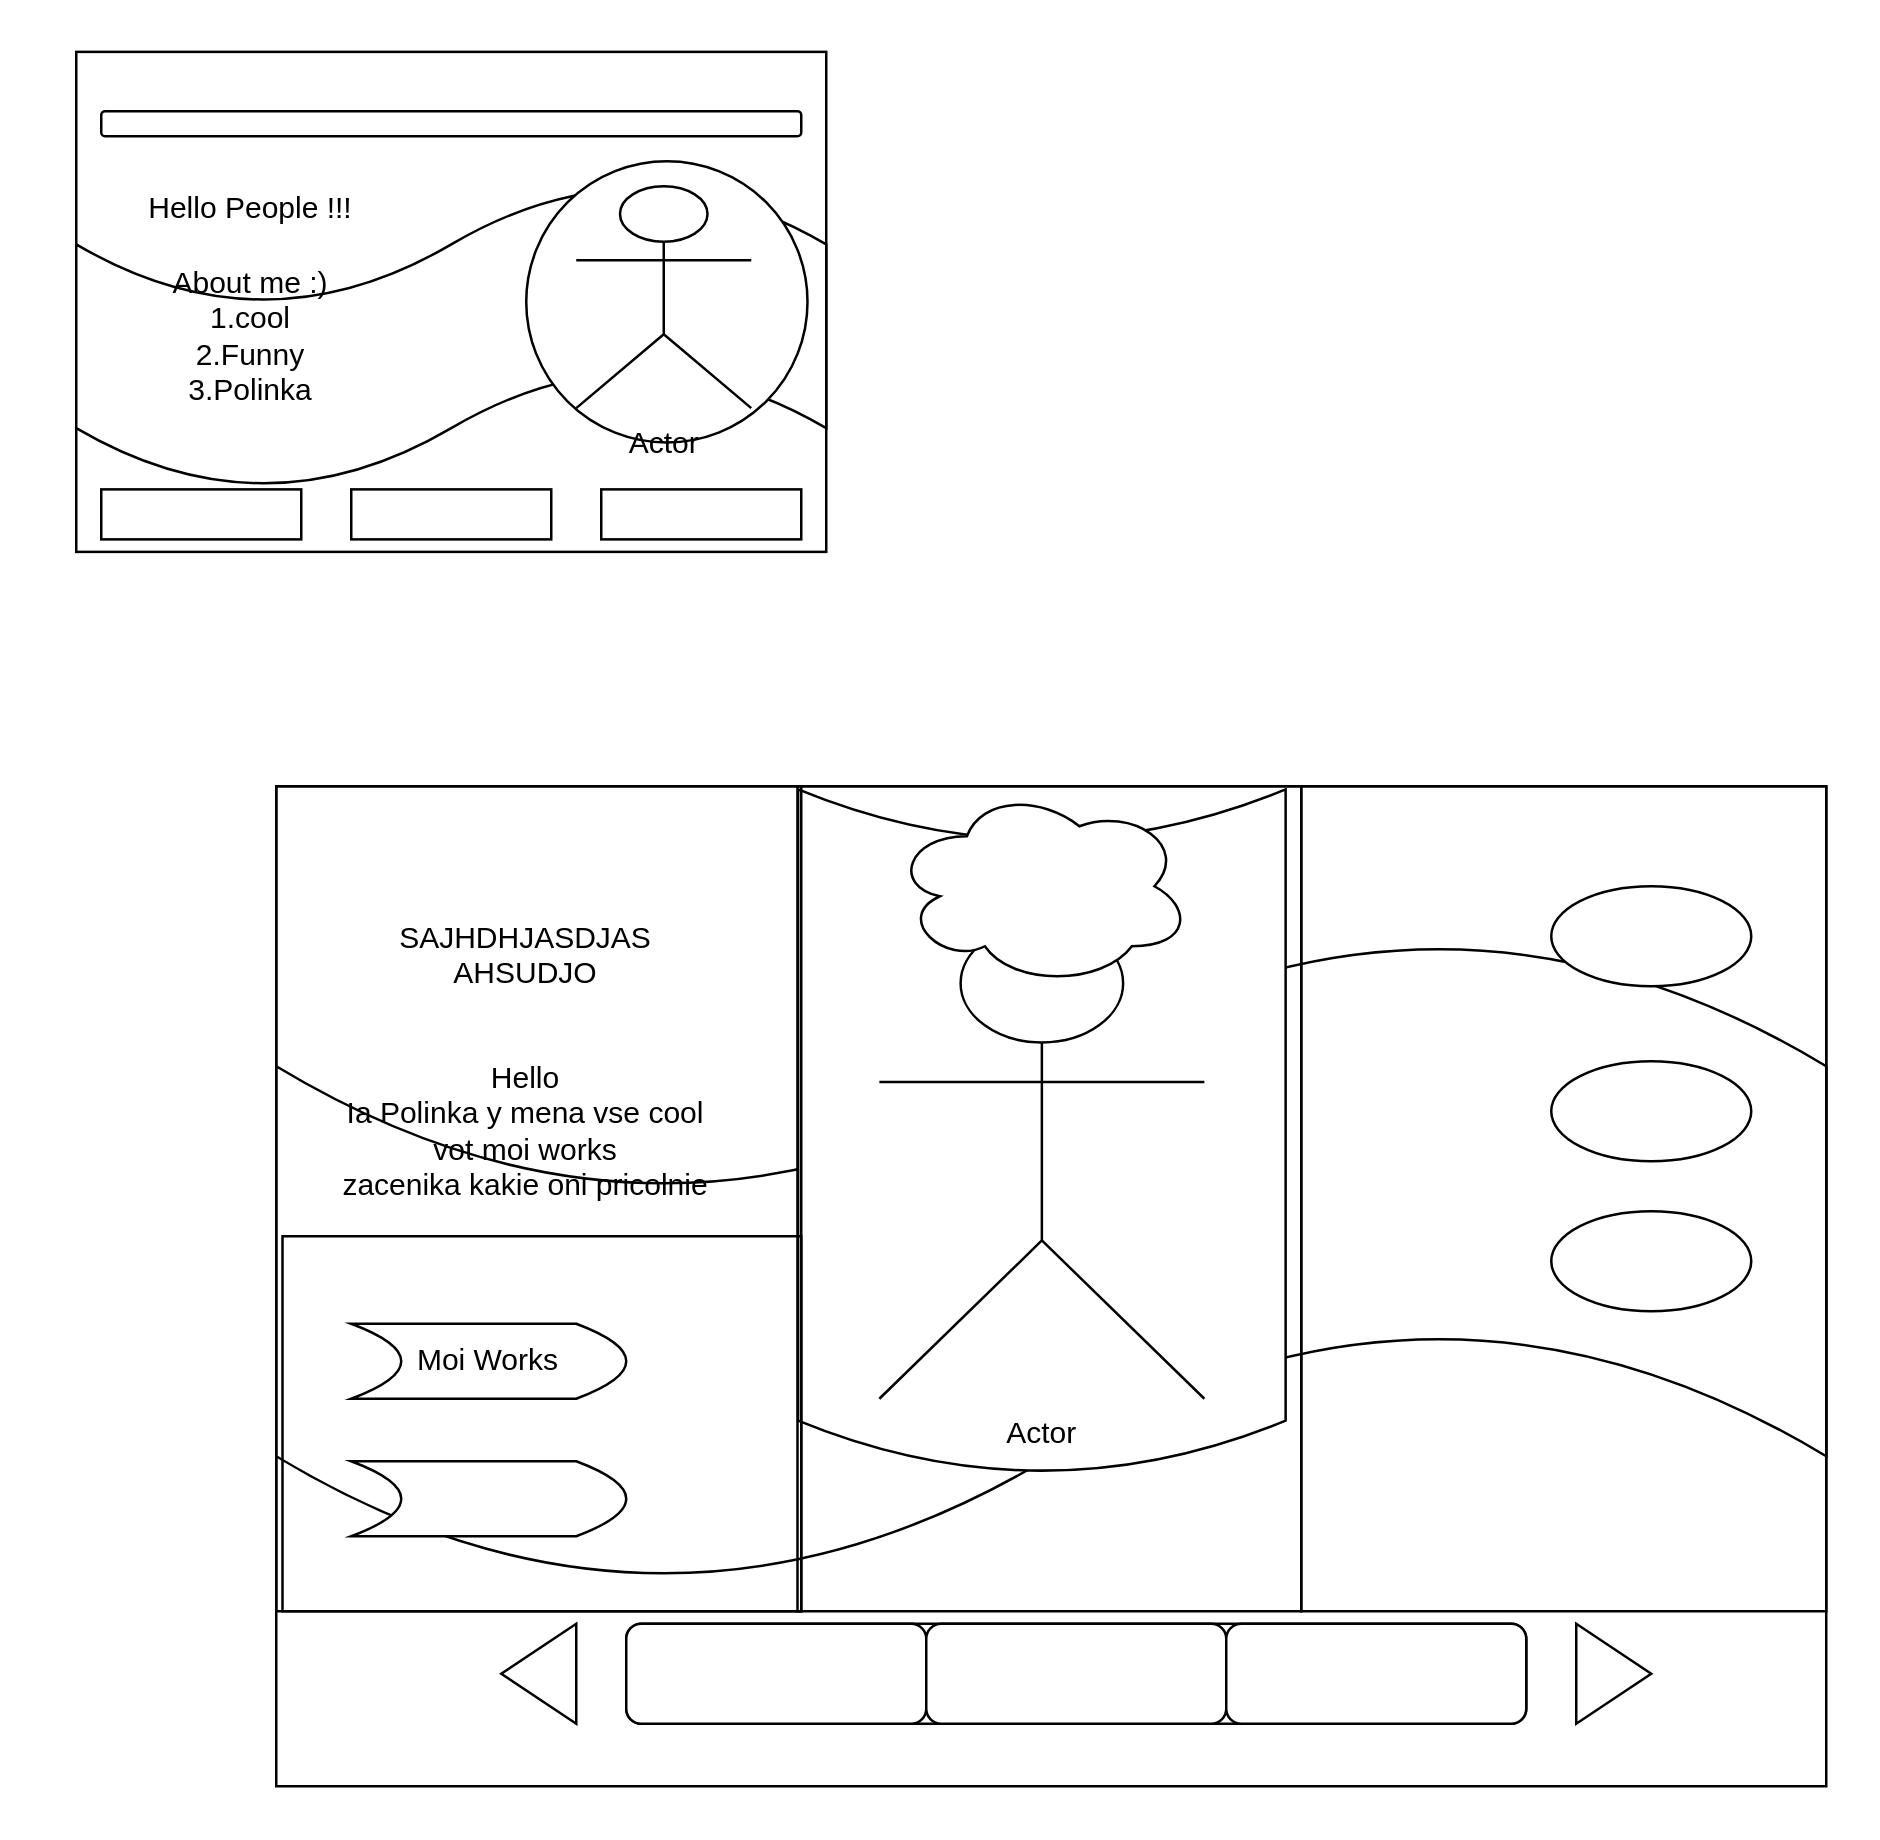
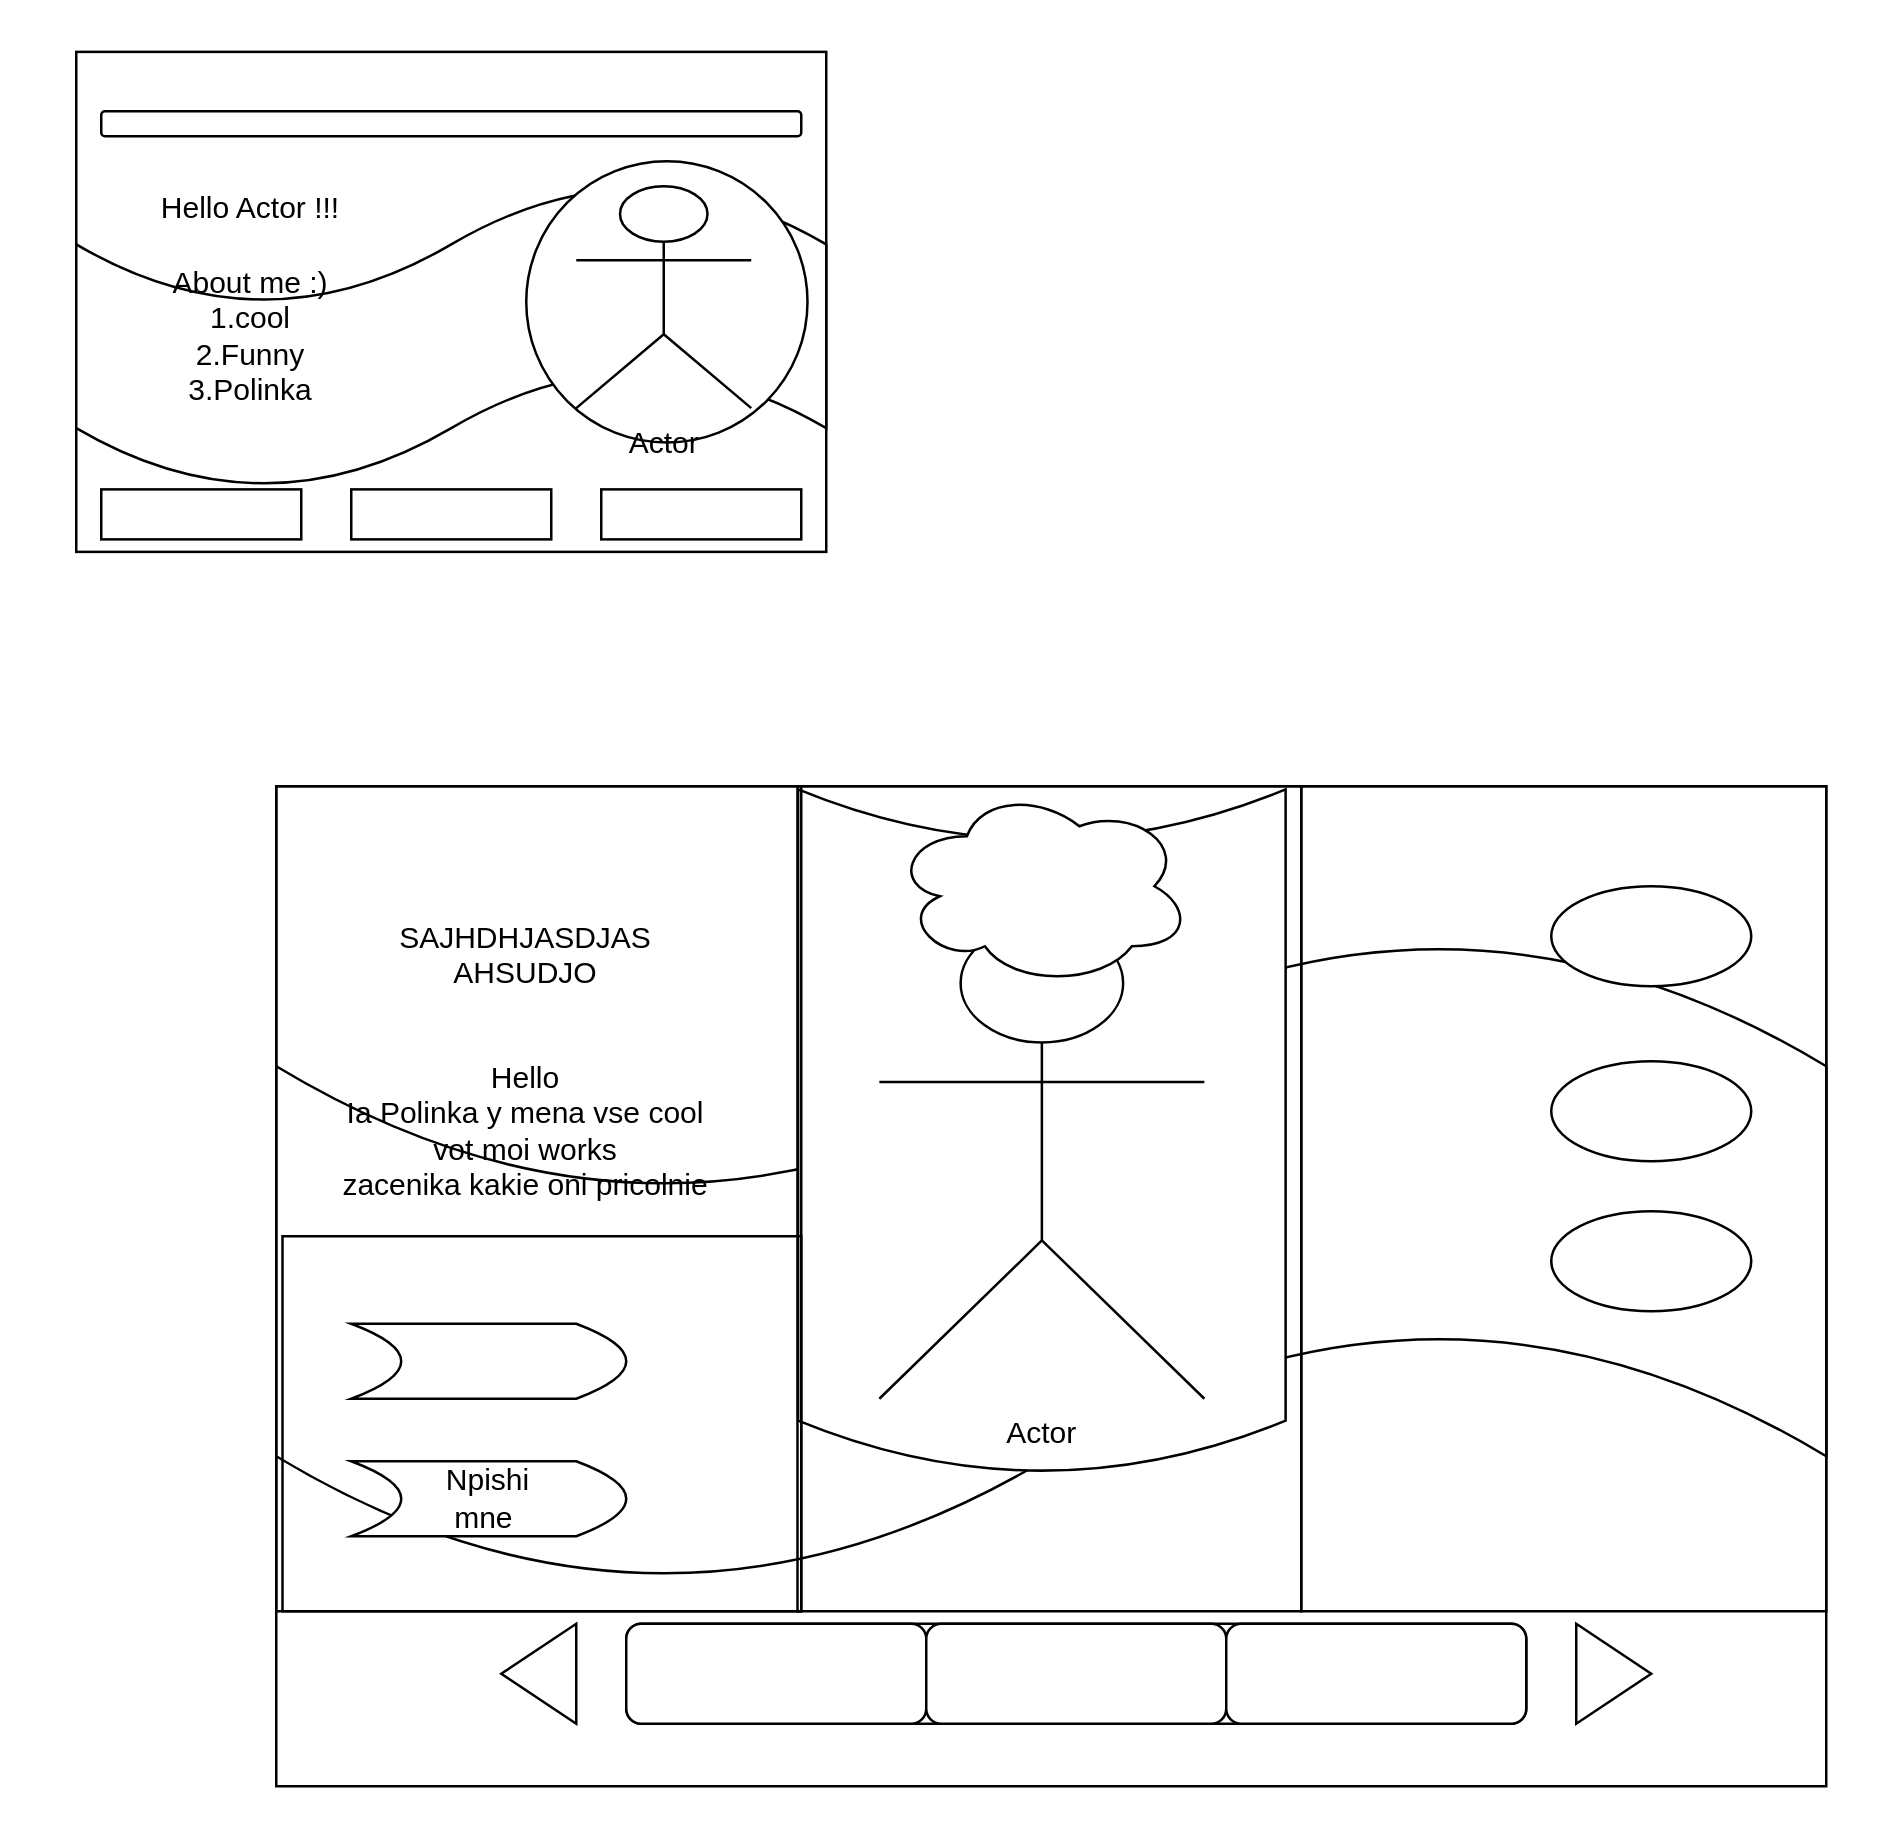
  <mxCell id="0" />
  <mxCell id="1" parent="0" />
  <mxCell id="2" value="" style="rounded=0;whiteSpace=wrap;html=1;" vertex="1" parent="1"><mxGeometry x="110" y="314" width="620" height="400" as="geometry" /></mxCell>
  <mxCell id="3" value="" style="rounded=0;whiteSpace=wrap;html=1;" vertex="1" parent="1"><mxGeometry x="30" y="20.25" width="300" height="200" as="geometry" /></mxCell>
  <mxCell id="4" value="" style="rounded=0;whiteSpace=wrap;html=1;" vertex="1" parent="1"><mxGeometry x="40" y="195.25" width="80" height="20" as="geometry" /></mxCell>
  <mxCell id="5" value="" style="shape=tape;whiteSpace=wrap;html=1;" vertex="1" parent="1"><mxGeometry x="30" y="72.75" width="300" height="122.5" as="geometry" /></mxCell>
  <mxCell id="6" value="" style="rounded=0;whiteSpace=wrap;html=1;" vertex="1" parent="1"><mxGeometry x="140" y="195.25" width="80" height="20" as="geometry" /></mxCell>
  <mxCell id="7" value="" style="ellipse;whiteSpace=wrap;html=1;aspect=fixed;" vertex="1" parent="1"><mxGeometry x="210" width="112.5" height="112.5" as="geometry" y="64" /></mxCell>
  <mxCell id="8" value="About me :)&lt;br&gt;1.cool&lt;div&gt;2.Funny&lt;br&gt;3.Polinka&lt;/div&gt;" style="text;html=1;whiteSpace=wrap;strokeColor=none;fillColor=none;align=center;verticalAlign=middle;rounded=0;" vertex="1" parent="1"><mxGeometry x="20" y="84" width="160" height="100" as="geometry" /></mxCell>
- <mxCell id="9" value="Hello People !!!" style="text;html=1;whiteSpace=wrap;strokeColor=none;fillColor=none;align=center;verticalAlign=middle;rounded=0;" vertex="1" parent="1"><mxGeometry x="40" width="120" height="38.75" as="geometry" y="64" /></mxCell>
+ <mxCell id="9" value="Hello Actor !!!" style="text;html=1;whiteSpace=wrap;strokeColor=none;fillColor=none;align=center;verticalAlign=middle;rounded=0;" vertex="1" parent="1"><mxGeometry x="40" width="120" height="38.75" as="geometry" y="64" /></mxCell>
  <mxCell id="10" value="" style="shape=tape;whiteSpace=wrap;html=1;" vertex="1" parent="1"><mxGeometry x="110" y="374" width="620" height="260" as="geometry" /></mxCell>
  <mxCell id="11" value="" style="rounded=1;whiteSpace=wrap;html=1;" vertex="1" parent="1"><mxGeometry x="40" y="44" width="280" height="10" as="geometry" /></mxCell>
  <mxCell id="12" value="" style="rounded=0;whiteSpace=wrap;html=1;" vertex="1" parent="1"><mxGeometry x="240" y="195.25" width="80" height="20" as="geometry" /></mxCell>
  <mxCell id="13" value="Actor" style="shape=umlActor;verticalLabelPosition=bottom;verticalAlign=top;html=1;outlineConnect=0;" vertex="1" parent="1"><mxGeometry x="230" y="74" width="70" height="88.75" as="geometry" /></mxCell>
  <mxCell id="14" value="" style="shape=dataStorage;whiteSpace=wrap;html=1;fixedSize=1;rotation=-90;" vertex="1" parent="1"><mxGeometry x="280" y="354" width="272.5" height="195" as="geometry" /></mxCell>
  <mxCell id="15" value="Actor" style="shape=umlActor;verticalLabelPosition=bottom;verticalAlign=top;html=1;outlineConnect=0;" vertex="1" parent="1"><mxGeometry x="351.25" y="369" width="130" height="190" as="geometry" /></mxCell>
  <mxCell id="16" value="Hello&lt;div&gt;Ia Polinka y mena vse cool&lt;/div&gt;&lt;div&gt;vot moi works&lt;/div&gt;&lt;div&gt;zacenika kakie oni pricolnie&lt;/div&gt;" style="text;html=1;whiteSpace=wrap;strokeColor=none;fillColor=none;align=center;verticalAlign=middle;rounded=0;" vertex="1" parent="1"><mxGeometry x="30" y="331.5" width="360" height="240" as="geometry" /></mxCell>
  <mxCell id="17" value="" style="shape=dataStorage;whiteSpace=wrap;html=1;fixedSize=1;rotation=-180;" vertex="1" parent="1"><mxGeometry x="140" y="529" width="110" height="30" as="geometry" /></mxCell>
- <mxCell id="18" value="Moi Works" style="text;html=1;whiteSpace=wrap;strokeColor=none;fillColor=none;align=center;verticalAlign=middle;rounded=0;" vertex="1" parent="1"><mxGeometry x="165" y="529" width="60" height="30" as="geometry" /></mxCell>
  <mxCell id="19" value="SAJHDHJASDJAS&lt;br&gt;AHSUDJO&lt;div&gt;&lt;br/&gt;&lt;/div&gt;" style="text;html=1;whiteSpace=wrap;strokeColor=none;fillColor=none;align=center;verticalAlign=middle;rounded=0;" vertex="1" parent="1"><mxGeometry x="150" y="364" width="120" height="50" as="geometry" /></mxCell>
  <mxCell id="20" value="" style="shape=dataStorage;whiteSpace=wrap;html=1;fixedSize=1;rotation=-180;" vertex="1" parent="1"><mxGeometry x="140" y="584" width="110" height="30" as="geometry" /></mxCell>
+ <mxCell id="21" value="Npishi mne&amp;nbsp;" style="text;html=1;whiteSpace=wrap;strokeColor=none;fillColor=none;align=center;verticalAlign=middle;rounded=0;" vertex="1" parent="1"><mxGeometry x="165" y="584" width="60" height="30" as="geometry" /></mxCell>
  <mxCell id="22" value="" style="ellipse;whiteSpace=wrap;html=1;" vertex="1" parent="1"><mxGeometry x="620" y="354" width="80" height="40" as="geometry" /></mxCell>
  <mxCell id="23" value="" style="ellipse;whiteSpace=wrap;html=1;" vertex="1" parent="1"><mxGeometry x="620" y="424" width="80" height="40" as="geometry" /></mxCell>
  <mxCell id="24" value="" style="ellipse;whiteSpace=wrap;html=1;" vertex="1" parent="1"><mxGeometry x="620" y="484" width="80" height="40" as="geometry" /></mxCell>
  <mxCell id="25" value="" style="rounded=1;whiteSpace=wrap;html=1;" vertex="1" parent="1"><mxGeometry x="250" y="649" width="360" height="40" as="geometry" /></mxCell>
  <mxCell id="26" value="" style="rounded=1;whiteSpace=wrap;html=1;" vertex="1" parent="1"><mxGeometry x="250" y="649" width="120" height="40" as="geometry" /></mxCell>
  <mxCell id="27" value="" style="rounded=1;whiteSpace=wrap;html=1;" vertex="1" parent="1"><mxGeometry x="370" y="649" width="120" height="40" as="geometry" /></mxCell>
  <mxCell id="28" value="" style="rounded=1;whiteSpace=wrap;html=1;" vertex="1" parent="1"><mxGeometry x="490" y="649" width="120" height="40" as="geometry" /></mxCell>
  <mxCell id="29" value="" style="triangle;whiteSpace=wrap;html=1;" vertex="1" parent="1"><mxGeometry x="630" y="649" width="30" height="40" as="geometry" /></mxCell>
  <mxCell id="30" value="" style="triangle;whiteSpace=wrap;html=1;rotation=-180;" vertex="1" parent="1"><mxGeometry x="200" y="649" width="30" height="40" as="geometry" /></mxCell>
  <mxCell id="31" value="" style="rounded=0;whiteSpace=wrap;html=1;fillColor=none;" vertex="1" parent="1"><mxGeometry x="110" y="314" width="210" height="330" as="geometry" /></mxCell>
  <mxCell id="32" value="" style="rounded=0;whiteSpace=wrap;html=1;fillColor=none;" vertex="1" parent="1"><mxGeometry x="318.5" y="314" width="201.5" height="330" as="geometry" /></mxCell>
  <mxCell id="33" value="" style="rounded=0;whiteSpace=wrap;html=1;fillColor=none;" vertex="1" parent="1"><mxGeometry x="520" y="314" width="210" height="330" as="geometry" /></mxCell>
  <mxCell id="34" value="" style="rounded=0;whiteSpace=wrap;html=1;fillColor=none;" vertex="1" parent="1"><mxGeometry x="112.5" y="494" width="207.5" height="150" as="geometry" /></mxCell>
  <mxCell id="35" value="" style="ellipse;shape=cloud;whiteSpace=wrap;html=1;" vertex="1" parent="1"><mxGeometry x="356.25" y="314" width="120" height="80" as="geometry" /></mxCell>
